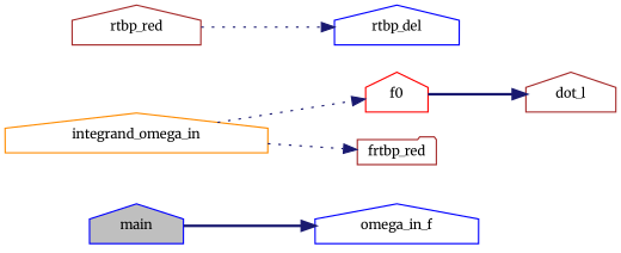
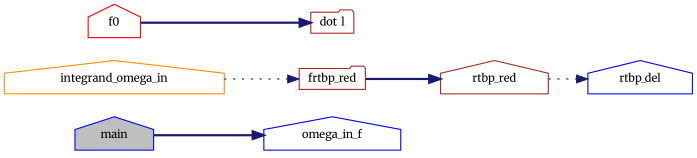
  digraph {
    fontname=Merriweather
    rankdir=LR
    node [color=blue fillcolor=white fontname=Merriweather fontsize=10 shape=house style=filled]
    edge [color=midnightblue fontname=Merriweather fontsize=10 labelfontname=FreeSans labelfontsize=10 style=bold]
    n1 [fillcolor=grey75 fontcolor=black height=0.2 label=main width=0.4]
    n2 [height=0.2 label=omega_in_f width=0.4]
    n3 [color=darkorange height=0.2 label=integrand_omega_in width=0.4]
    n4 [color=red height=0.2 label=f0 width=0.4]
    n5 [color=brown height=0.2 label=frtbp_red shape=folder width=0.4]
-   n6 [color=brown height=0.2 label=dot_l width=0.4]
+   n6 [color=brown height=0.2 label=dot_l shape=folder width=0.4]
    n7 [color=brown height=0.2 label=rtbp_red width=0.4]
    n8 [height=0.2 label=rtbp_del width=0.4]
    n1 -> n2
-   n3 -> n4 [style=dotted]
    n3 -> n5 [style=dotted]
    n4 -> n6
+   n5 -> n7
    n7 -> n8 [style=dotted]
  }
